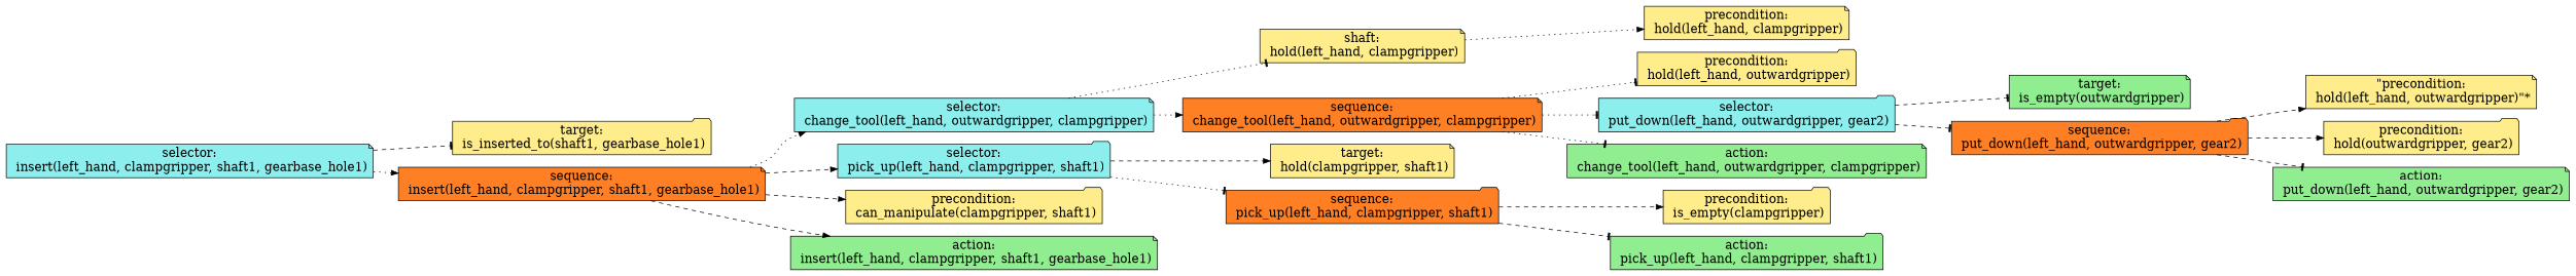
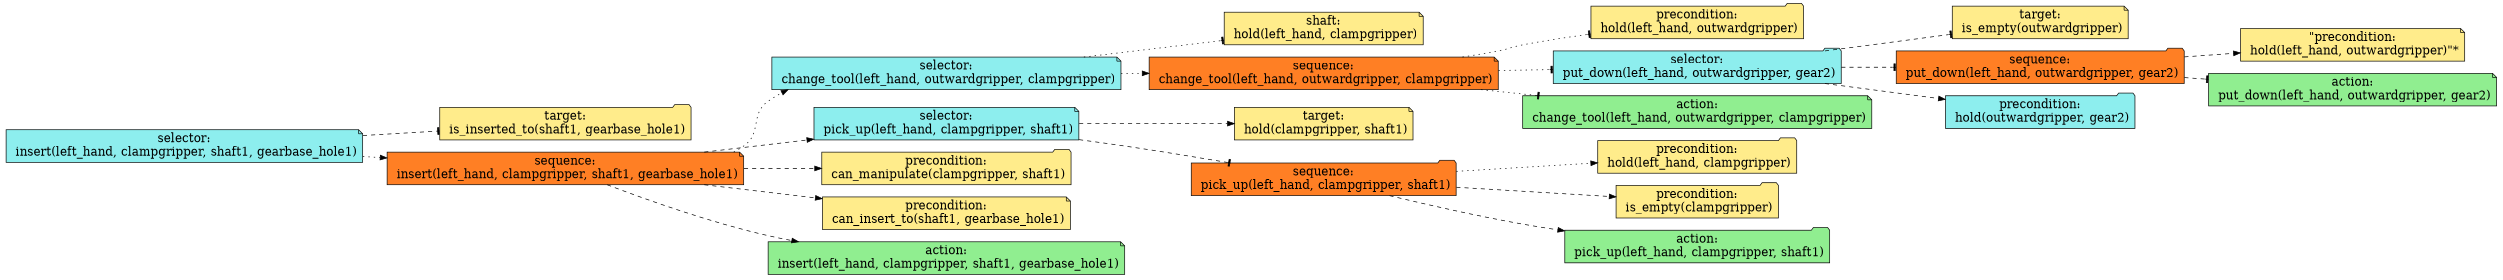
  digraph {
    fontname="times-roman"
    ordering=out
    rankdir=LR
    node [fillcolor=lightgoldenrod1 fontcolor=black fontname="times-roman" fontsize=18 shape=note style=filled]
    edge [arrowhead=normal fontname="times-roman" style=dashed]
    n1 [fillcolor=darkslategray2 label="selector:\n insert(left_hand, clampgripper, shaft1, gearbase_hole1)"]
    n2 [label="target:\n is_inserted_to(shaft1, gearbase_hole1)" shape=folder]
    n3 [fillcolor=chocolate1 label="sequence:\n insert(left_hand, clampgripper, shaft1, gearbase_hole1)"]
    n4 [fillcolor=darkslategray2 label="selector:\n change_tool(left_hand, outwardgripper, clampgripper)"]
-   n5 [fillcolor=darkslategray2 label="selector:\n pick_up(left_hand, clampgripper, shaft1)" shape=folder]
+   n5 [fillcolor=darkslategray2 label="selector:\n pick_up(left_hand, clampgripper, shaft1)"]
    n6 [label="precondition:\n can_manipulate(clampgripper, shaft1)" shape=folder]
+   n7 [label="precondition:\n can_insert_to(shaft1, gearbase_hole1)"]
    n8 [fillcolor=lightgreen label="action:\n insert(left_hand, clampgripper, shaft1, gearbase_hole1)"]
    n9 [label="shaft:\n hold(left_hand, clampgripper)"]
    n10 [fillcolor=chocolate1 label="sequence:\n change_tool(left_hand, outwardgripper, clampgripper)"]
    n11 [label="target:\n hold(clampgripper, shaft1)"]
    n12 [fillcolor=chocolate1 label="sequence:\n pick_up(left_hand, clampgripper, shaft1)" shape=folder]
    n13 [label="precondition:\n hold(left_hand, outwardgripper)" shape=folder]
    n14 [fillcolor=darkslategray2 label="selector:\n put_down(left_hand, outwardgripper, gear2)" shape=folder]
    n15 [fillcolor=lightgreen label="action:\n change_tool(left_hand, outwardgripper, clampgripper)"]
-   n16 [fillcolor=lightgreen label="target:\n is_empty(outwardgripper)"]
+   n16 [label="target:\n is_empty(outwardgripper)"]
    n17 [fillcolor=chocolate1 label="sequence:\n put_down(left_hand, outwardgripper, gear2)" shape=folder]
    n18 [label="\"precondition:\n hold(left_hand, outwardgripper)\"*"]
-   n19 [label="precondition:\n hold(outwardgripper, gear2)" shape=folder]
+   n19 [fillcolor=darkslategray2 label="precondition:\n hold(outwardgripper, gear2)" shape=folder]
    n20 [fillcolor=lightgreen label="action:\n put_down(left_hand, outwardgripper, gear2)"]
-   n21 [label="precondition:\n hold(left_hand, clampgripper)"]
+   n21 [label="precondition:\n hold(left_hand, clampgripper)" shape=folder]
    n22 [label="precondition:\n is_empty(clampgripper)" shape=folder]
    n23 [fillcolor=lightgreen label="action:\n pick_up(left_hand, clampgripper, shaft1)" shape=folder]
    n1 -> n2 [arrowhead=tee]
    n1 -> n3 [style=dotted]
    n3 -> n4 [style=dotted]
    n3 -> n5
    n3 -> n6
+   n3 -> n7
    n3 -> n8
    n4 -> n9 [arrowhead=tee style=dotted]
    n4 -> n10 [style=dotted]
    n5 -> n11
-   n5 -> n12 [arrowhead=tee style=dotted]
+   n5 -> n12 [arrowhead=tee]
    n10 -> n13 [arrowhead=tee style=dotted]
    n10 -> n14 [arrowhead=tee style=dotted]
    n10 -> n15 [arrowhead=tee style=dotted]
-   n9 -> n21 [style=dotted]
+   n12 -> n21 [style=dotted]
    n12 -> n22
-   n12 -> n23 [arrowhead=tee]
+   n12 -> n23
    n14 -> n16 [arrowhead=tee]
    n14 -> n17 [arrowhead=tee]
    n17 -> n18
-   n17 -> n19
+   n14 -> n19
    n17 -> n20 [arrowhead=tee]
  }
